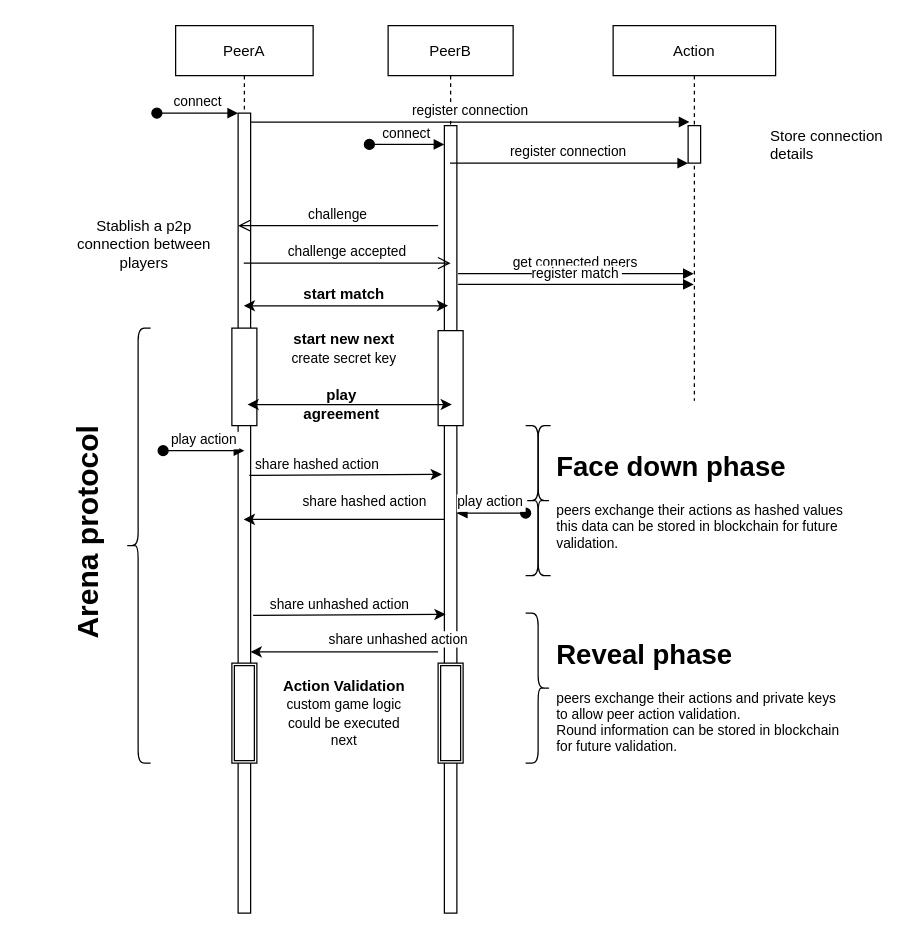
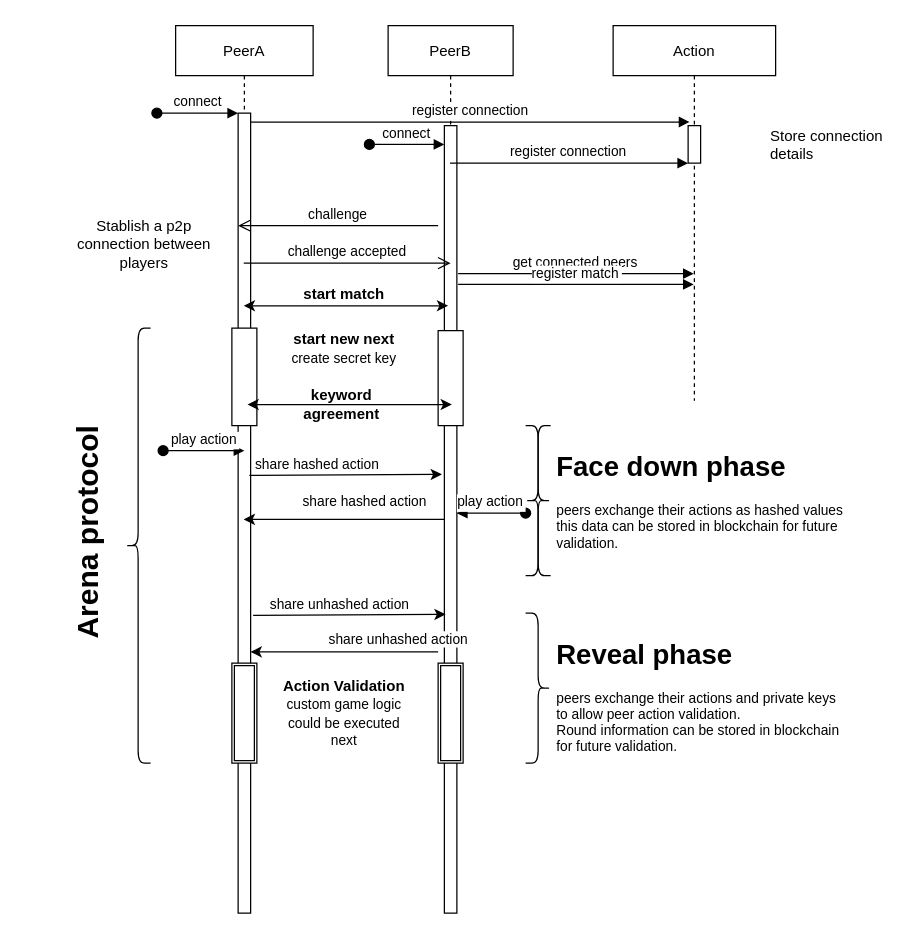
  <mxCell id="0" />
  <mxCell id="1" parent="0" />
  <mxCell id="2" value="PeerA" style="shape=umlLifeline;perimeter=lifelinePerimeter;container=1;collapsible=0;recursiveResize=0;rounded=0;shadow=0;strokeWidth=1;" parent="1" vertex="1"><mxGeometry x="140" y="20" width="110" height="710" as="geometry" /></mxCell>
  <mxCell id="3" value="" style="points=[];perimeter=orthogonalPerimeter;rounded=0;shadow=0;strokeWidth=1;" parent="2" vertex="1"><mxGeometry x="50" y="70" width="10" height="640" as="geometry" /></mxCell>
  <mxCell id="4" value="connect" style="verticalAlign=bottom;startArrow=oval;endArrow=block;startSize=8;shadow=0;strokeWidth=1;" parent="2" target="3" edge="1"><mxGeometry relative="1" as="geometry"><mxPoint x="-15" y="70" as="sourcePoint" /></mxGeometry></mxCell>
  <mxCell id="5" value="" style="rounded=0;whiteSpace=wrap;html=1;" vertex="1" parent="2"><mxGeometry x="45" y="242" width="20" height="78" as="geometry" /></mxCell>
  <mxCell id="6" value="" style="shape=ext;double=1;rounded=0;whiteSpace=wrap;html=1;fontSize=11;" vertex="1" parent="2"><mxGeometry x="45" y="510" width="20" height="80" as="geometry" /></mxCell>
  <mxCell id="7" value="PeerB" style="shape=umlLifeline;perimeter=lifelinePerimeter;container=1;collapsible=0;recursiveResize=0;rounded=0;shadow=0;strokeWidth=1;" parent="1" vertex="1"><mxGeometry x="310" y="20" width="100" height="710" as="geometry" /></mxCell>
  <mxCell id="8" value="" style="points=[];perimeter=orthogonalPerimeter;rounded=0;shadow=0;strokeWidth=1;" parent="7" vertex="1"><mxGeometry x="45" y="80" width="10" height="630" as="geometry" /></mxCell>
  <mxCell id="9" value="connect" style="verticalAlign=bottom;startArrow=oval;endArrow=block;startSize=8;shadow=0;strokeWidth=1;" edge="1" parent="7"><mxGeometry relative="1" as="geometry"><mxPoint x="-15" y="95" as="sourcePoint" /><mxPoint x="45" y="95" as="targetPoint" /></mxGeometry></mxCell>
  <mxCell id="10" value="" style="rounded=0;whiteSpace=wrap;html=1;" vertex="1" parent="7"><mxGeometry x="40" y="244" width="20" height="76" as="geometry" /></mxCell>
  <mxCell id="11" value="play action" style="verticalAlign=bottom;startArrow=oval;endArrow=block;startSize=8;shadow=0;strokeWidth=1;" edge="1" parent="7" target="8"><mxGeometry relative="1" as="geometry"><mxPoint x="110" y="390" as="sourcePoint" /><mxPoint x="120" y="381" as="targetPoint" /></mxGeometry></mxCell>
  <mxCell id="12" value="" style="shape=ext;double=1;rounded=0;whiteSpace=wrap;html=1;fontSize=11;" vertex="1" parent="7"><mxGeometry x="40" y="510" width="20" height="80" as="geometry" /></mxCell>
  <mxCell id="13" value="register connection" style="verticalAlign=bottom;endArrow=block;entryX=0.47;entryY=0.257;shadow=0;strokeWidth=1;entryDx=0;entryDy=0;entryPerimeter=0;" parent="1" source="3" target="15" edge="1"><mxGeometry relative="1" as="geometry"><mxPoint x="285" y="100" as="sourcePoint" /></mxGeometry></mxCell>
  <mxCell id="14" value="get connected peers" style="verticalAlign=bottom;endArrow=block;shadow=0;strokeWidth=1;exitX=1.1;exitY=0.188;exitDx=0;exitDy=0;exitPerimeter=0;" parent="1" source="8" target="15" edge="1"><mxGeometry relative="1" as="geometry"><mxPoint x="390" y="130" as="sourcePoint" /></mxGeometry></mxCell>
  <mxCell id="15" value="Action" style="shape=umlLifeline;perimeter=lifelinePerimeter;container=1;collapsible=0;recursiveResize=0;rounded=0;shadow=0;strokeWidth=1;" vertex="1" parent="1"><mxGeometry x="490" y="20" width="130" height="300" as="geometry" /></mxCell>
  <mxCell id="16" value="" style="points=[];perimeter=orthogonalPerimeter;rounded=0;shadow=0;strokeWidth=1;" vertex="1" parent="15"><mxGeometry x="60" y="80" width="10" height="30" as="geometry" /></mxCell>
  <mxCell id="17" value="register connection" style="verticalAlign=bottom;endArrow=block;shadow=0;strokeWidth=1;" edge="1" parent="1" source="7" target="16"><mxGeometry relative="1" as="geometry"><mxPoint x="195" y="107.1" as="sourcePoint" /><mxPoint x="547" y="107.1" as="targetPoint" /></mxGeometry></mxCell>
  <mxCell id="18" value="Store connection&#10;details" style="text;strokeColor=none;fillColor=none;spacingLeft=4;spacingRight=4;overflow=hidden;rotatable=0;points=[[0,0.5],[1,0.5]];portConstraint=eastwest;fontSize=12;verticalAlign=middle;" vertex="1" parent="1"><mxGeometry x="610" y="100" width="100" height="30" as="geometry" /></mxCell>
  <mxCell id="19" value="challenge" style="verticalAlign=bottom;endArrow=open;endSize=8;shadow=0;strokeWidth=1;" parent="1" edge="1"><mxGeometry relative="1" as="geometry"><mxPoint x="190" y="180" as="targetPoint" /><mxPoint x="350" y="180" as="sourcePoint" /></mxGeometry></mxCell>
  <mxCell id="20" value="challenge accepted" style="verticalAlign=bottom;endArrow=open;endSize=8;shadow=0;strokeWidth=1;" edge="1" parent="1" source="2"><mxGeometry relative="1" as="geometry"><mxPoint x="360" y="210" as="targetPoint" /><mxPoint x="345" y="205" as="sourcePoint" /></mxGeometry></mxCell>
  <mxCell id="21" value="register match" style="verticalAlign=bottom;endArrow=block;shadow=0;strokeWidth=1;exitX=1.1;exitY=0.288;exitDx=0;exitDy=0;exitPerimeter=0;" edge="1" parent="1"><mxGeometry relative="1" as="geometry"><mxPoint x="366" y="227.08" as="sourcePoint" /><mxPoint x="554.5" y="227.08" as="targetPoint" /></mxGeometry></mxCell>
  <mxCell id="22" value="Stablish a p2p connection between players" style="text;html=1;strokeColor=none;fillColor=none;align=center;verticalAlign=middle;whiteSpace=wrap;rounded=0;" vertex="1" parent="1"><mxGeometry x="60" y="170" width="110" height="50" as="geometry" /></mxCell>
  <mxCell id="23" value="start match" style="text;html=1;strokeColor=none;fillColor=none;align=center;verticalAlign=middle;whiteSpace=wrap;rounded=0;fontStyle=1" vertex="1" parent="1"><mxGeometry x="220" y="220" width="110" height="30" as="geometry" /></mxCell>
  <mxCell id="24" value="" style="endArrow=classic;startArrow=classic;html=1;rounded=0;entryX=0.48;entryY=0.51;entryDx=0;entryDy=0;entryPerimeter=0;" edge="1" parent="1"><mxGeometry width="50" height="50" relative="1" as="geometry"><mxPoint x="194.5" y="244.1" as="sourcePoint" /><mxPoint x="358" y="244.1" as="targetPoint" /></mxGeometry></mxCell>
  <mxCell id="25" value="start new next&lt;br&gt;&lt;span style=&quot;font-weight: normal;&quot;&gt;&lt;font style=&quot;font-size: 11px;&quot;&gt;create secret key&lt;/font&gt;&lt;/span&gt;" style="text;html=1;strokeColor=none;fillColor=none;align=center;verticalAlign=middle;whiteSpace=wrap;rounded=0;fontStyle=1" vertex="1" parent="1"><mxGeometry x="220" y="263" width="110" height="30" as="geometry" /></mxCell>
  <mxCell id="26" value="" style="endArrow=classic;startArrow=classic;html=1;rounded=0;entryX=0.48;entryY=0.51;entryDx=0;entryDy=0;entryPerimeter=0;" edge="1" parent="1"><mxGeometry width="50" height="50" relative="1" as="geometry"><mxPoint x="197.5" y="323.1" as="sourcePoint" /><mxPoint x="361" y="323.1" as="targetPoint" /></mxGeometry></mxCell>
- <mxCell id="27" value="play&lt;br&gt;agreement" style="text;html=1;strokeColor=none;fillColor=none;align=center;verticalAlign=middle;whiteSpace=wrap;rounded=0;fontStyle=1" vertex="1" parent="1"><mxGeometry x="218" y="308" width="110" height="30" as="geometry" /></mxCell>
+ <mxCell id="27" value="keyword&lt;br&gt;agreement" style="text;html=1;strokeColor=none;fillColor=none;align=center;verticalAlign=middle;whiteSpace=wrap;rounded=0;fontStyle=1" vertex="1" parent="1"><mxGeometry x="218" y="308" width="110" height="30" as="geometry" /></mxCell>
  <mxCell id="28" value="" style="endArrow=classic;html=1;rounded=0;fontSize=11;exitX=0.9;exitY=0.791;exitDx=0;exitDy=0;exitPerimeter=0;entryX=-0.2;entryY=0.806;entryDx=0;entryDy=0;entryPerimeter=0;" edge="1" parent="1"><mxGeometry width="50" height="50" relative="1" as="geometry"><mxPoint x="199" y="379.85" as="sourcePoint" /><mxPoint x="353" y="378.98" as="targetPoint" /></mxGeometry></mxCell>
  <mxCell id="29" value="share hashed action" style="edgeLabel;html=1;align=center;verticalAlign=middle;resizable=0;points=[];fontSize=11;" vertex="1" connectable="0" parent="28"><mxGeometry x="-0.338" y="-1" relative="1" as="geometry"><mxPoint x="2" y="-10" as="offset" /></mxGeometry></mxCell>
  <mxCell id="30" value="play action" style="verticalAlign=bottom;startArrow=oval;endArrow=block;startSize=8;shadow=0;strokeWidth=1;" edge="1" parent="1"><mxGeometry relative="1" as="geometry"><mxPoint x="130" y="360" as="sourcePoint" /><mxPoint x="195" y="360" as="targetPoint" /></mxGeometry></mxCell>
  <mxCell id="31" value="" style="endArrow=classic;html=1;rounded=0;fontSize=11;" edge="1" parent="1" source="8" target="2"><mxGeometry width="50" height="50" relative="1" as="geometry"><mxPoint x="350" y="470" as="sourcePoint" /><mxPoint x="357" y="421.98" as="targetPoint" /></mxGeometry></mxCell>
  <mxCell id="32" value="share hashed action" style="edgeLabel;html=1;align=center;verticalAlign=middle;resizable=0;points=[];fontSize=11;" vertex="1" connectable="0" parent="31"><mxGeometry x="-0.338" y="-1" relative="1" as="geometry"><mxPoint x="-12" y="-14" as="offset" /></mxGeometry></mxCell>
  <mxCell id="33" value="&lt;h1&gt;Face down phase&lt;/h1&gt;&lt;div&gt;peers exchange their actions as hashed values&lt;/div&gt;&lt;div&gt;this data can be stored in blockchain for future validation.&lt;/div&gt;" style="text;html=1;strokeColor=none;fillColor=none;spacing=5;spacingTop=-20;whiteSpace=wrap;overflow=hidden;rounded=0;fontSize=11;" vertex="1" parent="1"><mxGeometry x="440" y="356" width="240" height="90" as="geometry" /></mxCell>
  <mxCell id="34" value="" style="shape=curlyBracket;whiteSpace=wrap;html=1;rounded=1;flipH=1;fontSize=11;" vertex="1" parent="1"><mxGeometry x="420" y="340" width="20" height="120" as="geometry" /></mxCell>
  <mxCell id="35" value="" style="endArrow=classic;html=1;rounded=0;fontSize=11;exitX=0.9;exitY=0.791;exitDx=0;exitDy=0;exitPerimeter=0;entryX=-0.2;entryY=0.806;entryDx=0;entryDy=0;entryPerimeter=0;" edge="1" parent="1"><mxGeometry width="50" height="50" relative="1" as="geometry"><mxPoint x="202" y="491.85" as="sourcePoint" /><mxPoint x="356" y="490.98" as="targetPoint" /></mxGeometry></mxCell>
  <mxCell id="36" value="share unhashed action" style="edgeLabel;html=1;align=center;verticalAlign=middle;resizable=0;points=[];fontSize=11;" vertex="1" connectable="0" parent="35"><mxGeometry x="-0.338" y="-1" relative="1" as="geometry"><mxPoint x="17" y="-10" as="offset" /></mxGeometry></mxCell>
  <mxCell id="37" value="" style="endArrow=classic;html=1;rounded=0;fontSize=11;" edge="1" parent="1" target="3"><mxGeometry width="50" height="50" relative="1" as="geometry"><mxPoint x="350" y="521" as="sourcePoint" /><mxPoint x="120" y="530" as="targetPoint" /></mxGeometry></mxCell>
  <mxCell id="38" value="share unhashed action" style="edgeLabel;html=1;align=center;verticalAlign=middle;resizable=0;points=[];fontSize=11;" vertex="1" connectable="0" parent="37"><mxGeometry x="-0.338" y="-1" relative="1" as="geometry"><mxPoint x="17" y="-10" as="offset" /></mxGeometry></mxCell>
  <mxCell id="39" value="Action Validation&lt;span style=&quot;font-size: 11px; font-weight: 400;&quot;&gt;&lt;br&gt;&lt;/span&gt;&lt;font style=&quot;font-weight: normal; font-size: 11px;&quot;&gt;custom game logic could be executed next&lt;/font&gt;" style="text;html=1;strokeColor=none;fillColor=none;align=center;verticalAlign=middle;whiteSpace=wrap;rounded=0;fontStyle=1" vertex="1" parent="1"><mxGeometry x="220" y="555" width="110" height="30" as="geometry" /></mxCell>
  <mxCell id="40" value="&lt;h1&gt;Reveal phase&lt;/h1&gt;&lt;div&gt;peers exchange their actions and private keys to allow peer action validation.&lt;/div&gt;&lt;div&gt;Round information can be stored in blockchain for future validation.&lt;/div&gt;" style="text;html=1;strokeColor=none;fillColor=none;spacing=5;spacingTop=-20;whiteSpace=wrap;overflow=hidden;rounded=0;fontSize=11;" vertex="1" parent="1"><mxGeometry x="440" y="506" width="240" height="114" as="geometry" /></mxCell>
  <mxCell id="41" value="" style="shape=curlyBracket;whiteSpace=wrap;html=1;rounded=1;flipH=1;fontSize=11;" vertex="1" parent="1"><mxGeometry x="420" y="490" width="20" height="120" as="geometry" /></mxCell>
  <mxCell id="42" value="" style="shape=curlyBracket;whiteSpace=wrap;html=1;rounded=1;fontSize=11;" vertex="1" parent="1"><mxGeometry x="420" y="340" width="20" height="120" as="geometry" /></mxCell>
  <mxCell id="43" value="" style="shape=curlyBracket;whiteSpace=wrap;html=1;rounded=1;fontSize=11;" vertex="1" parent="1"><mxGeometry x="100" y="262" width="20" height="348" as="geometry" /></mxCell>
  <mxCell id="44" value="Arena protocol" style="text;strokeColor=none;fillColor=none;html=1;fontSize=24;fontStyle=1;verticalAlign=middle;align=center;rotation=-90;" vertex="1" parent="1"><mxGeometry x="20" y="406" width="100" height="40" as="geometry" /></mxCell>
